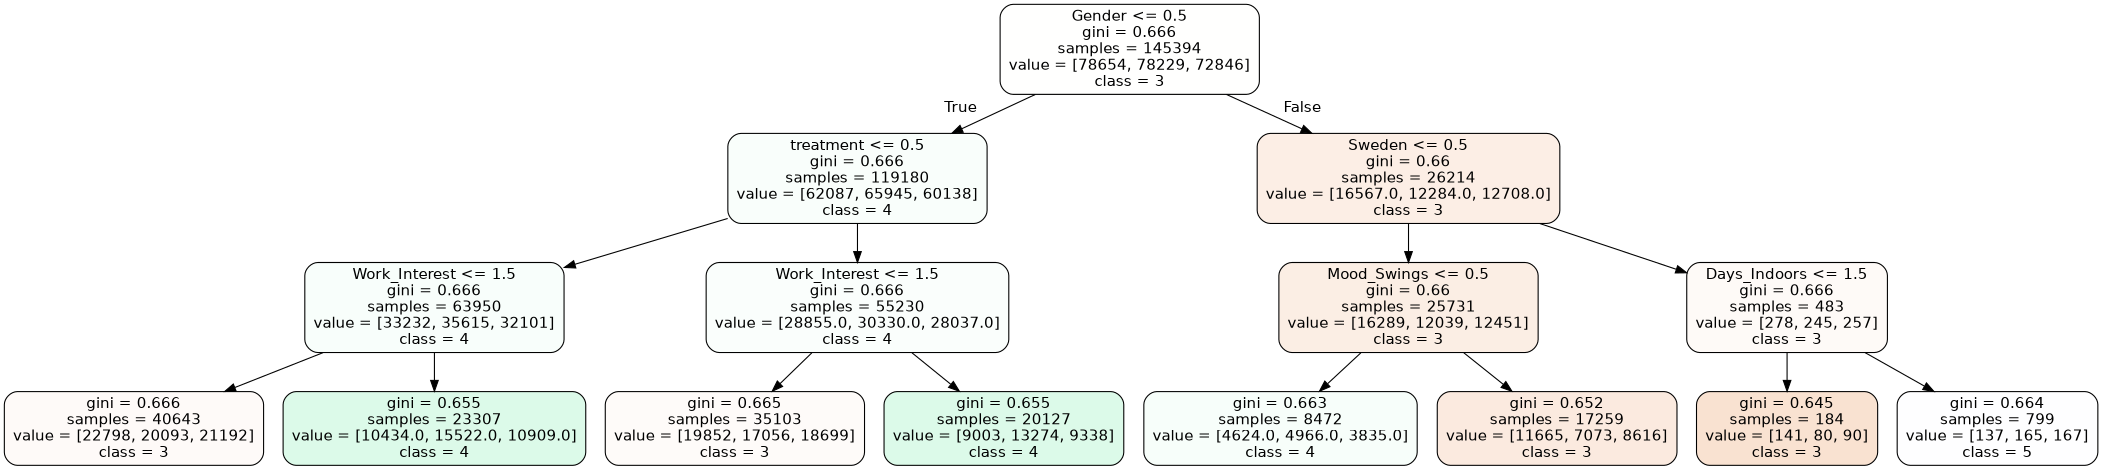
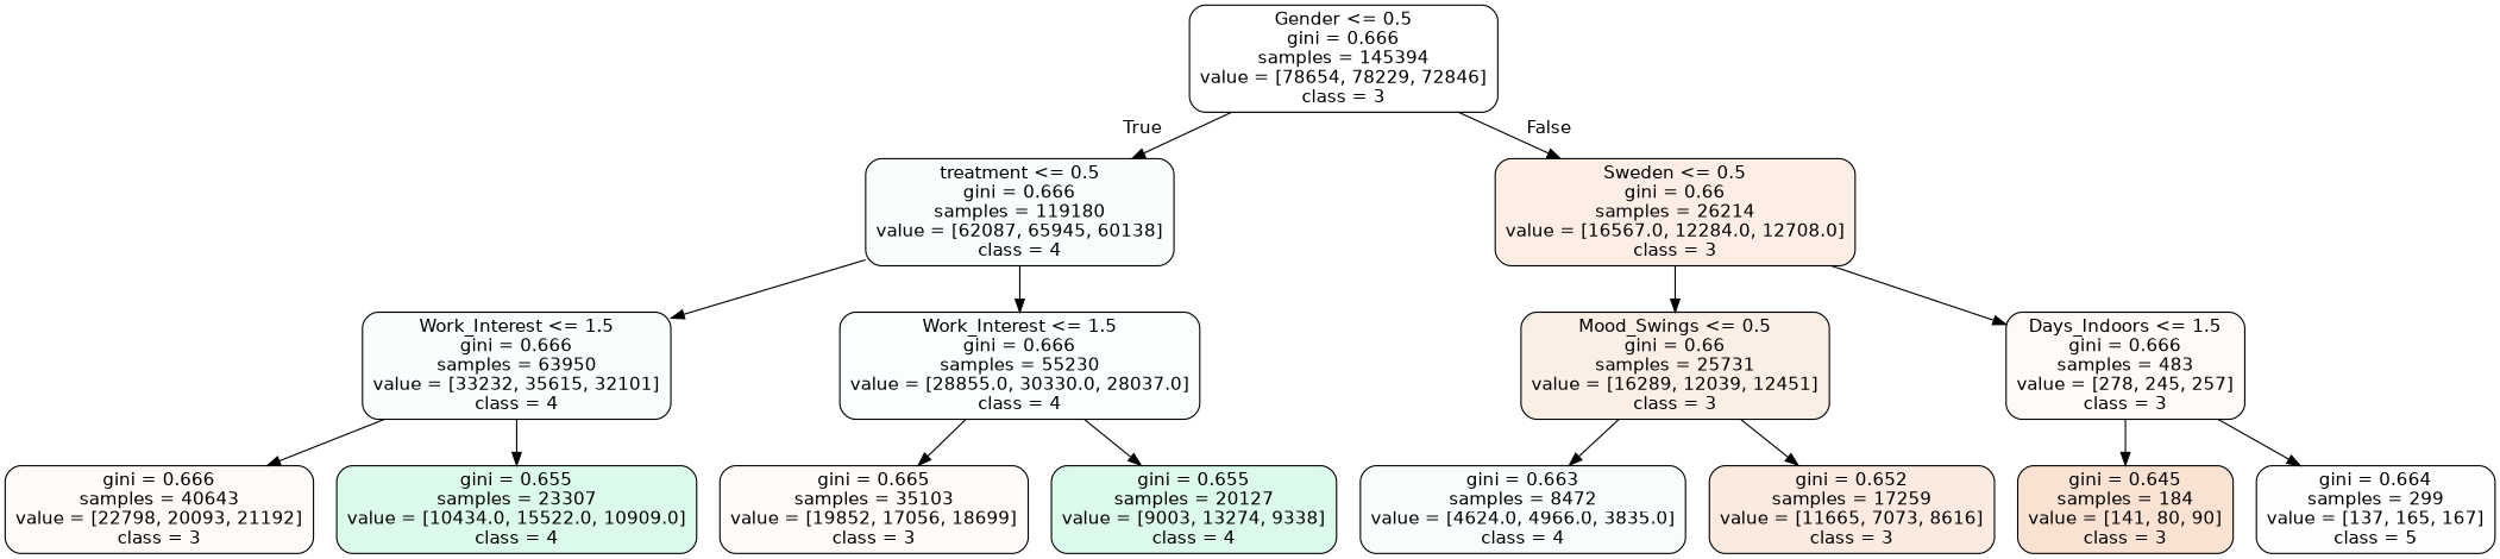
  digraph {
    node [color=black fillcolor="#dcfae9" fontname=helvetica shape=box style="filled, rounded"]
    edge [fontname=helvetica]
    n1 [fillcolor="#fffffe" label="Gender <= 0.5\ngini = 0.666\nsamples = 145394\nvalue = [78654, 78229, 72846]\nclass = 3"]
    n2 [fillcolor="#f9fefb" label="treatment <= 0.5\ngini = 0.666\nsamples = 119180\nvalue = [62087, 65945, 60138]\nclass = 4"]
    n3 [fillcolor="#fceee5" label="Sweden <= 0.5\ngini = 0.66\nsamples = 26214\nvalue = [16567.0, 12284.0, 12708.0]\nclass = 3"]
    n4 [fillcolor="#f8fefb" label="Work_Interest <= 1.5\ngini = 0.666\nsamples = 63950\nvalue = [33232, 35615, 32101]\nclass = 4"]
    n5 [fillcolor="#fafefc" label="Work_Interest <= 1.5\ngini = 0.666\nsamples = 55230\nvalue = [28855.0, 30330.0, 28037.0]\nclass = 4"]
    n6 [fillcolor="#fefaf8" label="gini = 0.666\nsamples = 40643\nvalue = [22798, 20093, 21192]\nclass = 3"]
    n7 [label="gini = 0.655\nsamples = 23307\nvalue = [10434.0, 15522.0, 10909.0]\nclass = 4"]
    n8 [fillcolor="#fefbf9" label="gini = 0.665\nsamples = 35103\nvalue = [19852, 17056, 18699]\nclass = 3"]
    n9 [label="gini = 0.655\nsamples = 20127\nvalue = [9003, 13274, 9338]\nclass = 4"]
    n10 [fillcolor="#fbeee4" label="Mood_Swings <= 0.5\ngini = 0.66\nsamples = 25731\nvalue = [16289, 12039, 12451]\nclass = 3"]
    n11 [fillcolor="#fefaf7" label="Days_Indoors <= 1.5\ngini = 0.666\nsamples = 483\nvalue = [278, 245, 257]\nclass = 3"]
    n12 [fillcolor="#f7fefa" label="gini = 0.663\nsamples = 8472\nvalue = [4624.0, 4966.0, 3835.0]\nclass = 4"]
    n13 [fillcolor="#fbeadf" label="gini = 0.652\nsamples = 17259\nvalue = [11665, 7073, 8616]\nclass = 3"]
    n14 [fillcolor="#f9e2d1" label="gini = 0.645\nsamples = 184\nvalue = [141, 80, 90]\nclass = 3"]
-   n15 [fillcolor="#fefeff" label="gini = 0.664\nsamples = 799\nvalue = [137, 165, 167]\nclass = 5"]
+   n15 [fillcolor="#fefeff" label="gini = 0.664\nsamples = 299\nvalue = [137, 165, 167]\nclass = 5"]
    n1 -> n2 [headlabel=True labelangle=45 labeldistance=2.5]
    n1 -> n3 [headlabel=False labelangle=-45 labeldistance=2.5]
    n2 -> n4
    n2 -> n5
    n3 -> n10
    n3 -> n11
    n4 -> n6
    n4 -> n7
    n5 -> n8
    n5 -> n9
    n10 -> n12
    n10 -> n13
    n11 -> n14
    n11 -> n15
  }
